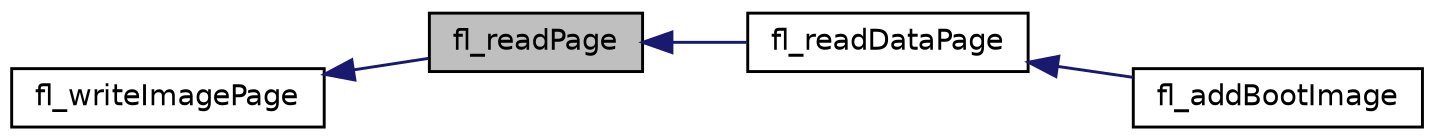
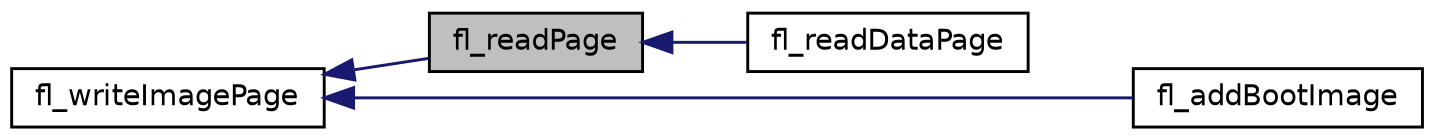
  digraph {
    rankdir=LR
    node [color=black fillcolor=white fontname=Helvetica fontsize=10 shape=record style=filled]
    edge [color=midnightblue dir=back fontname=Helvetica fontsize=10 labelfontname=Helvetica labelfontsize=10 style=solid]
    n1 [fillcolor=grey75 fontcolor=black height=0.2 label=fl_readPage width=0.4]
    n2 [height=0.2 label=fl_readDataPage width=0.4]
    n3 [height=0.2 label=fl_writeImagePage width=0.4]
    n4 [height=0.2 label=fl_addBootImage width=0.4]
    n1 -> n2
    n3 -> n1
-   n2 -> n4
+   n3 -> n4
  }
